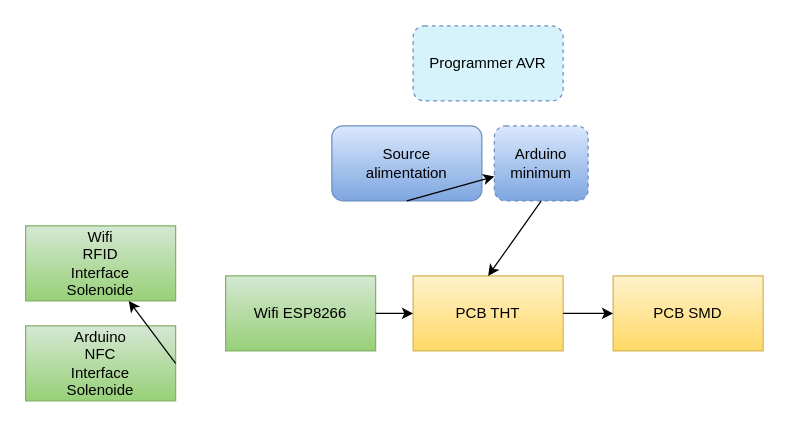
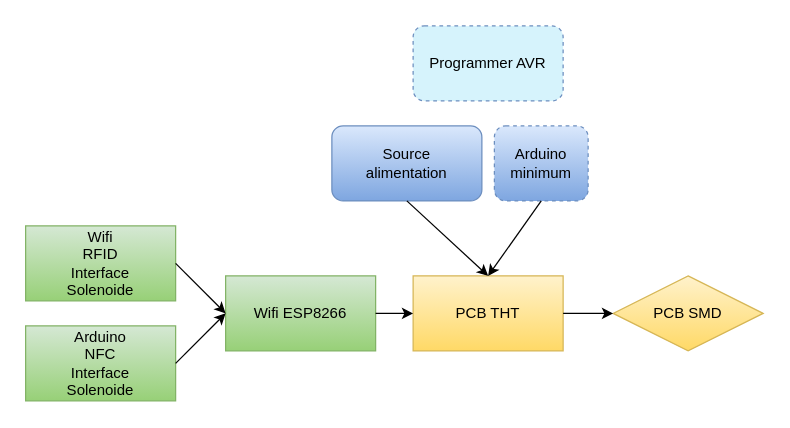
  <mxCell id="0" />
  <mxCell id="1" parent="0" />
  <mxCell id="2" value="" style="group" vertex="1" connectable="0" parent="1"><mxGeometry x="20" y="20" width="590" height="300" as="geometry" /></mxCell>
  <mxCell id="3" value="&lt;div&gt;Source &lt;br&gt;&lt;/div&gt;&lt;div&gt;alimentation&lt;/div&gt;" style="rounded=1;whiteSpace=wrap;html=1;dashed=0;fillColor=#dae8fc;gradientColor=#7ea6e0;strokeColor=#6c8ebf;" parent="2" vertex="1"><mxGeometry x="245" y="80" width="120" height="60" as="geometry" /></mxCell>
  <mxCell id="4" value="&lt;div&gt;Arduino&lt;/div&gt;&lt;div&gt;minimum&lt;br&gt;&lt;/div&gt;" style="rounded=1;whiteSpace=wrap;html=1;dashed=1;fillColor=#dae8fc;gradientColor=#7ea6e0;strokeColor=#6c8ebf;" parent="2" vertex="1"><mxGeometry x="375" y="80" width="75" height="60" as="geometry" /></mxCell>
  <mxCell id="5" value="&lt;div&gt;Wifi&lt;/div&gt;&lt;div&gt;RFID&lt;/div&gt;&lt;div&gt;Interface&lt;/div&gt;&lt;div&gt;Solenoide&lt;br&gt;&lt;/div&gt;" style="rounded=0;whiteSpace=wrap;html=1;fillColor=#d5e8d4;gradientColor=#97d077;strokeColor=#82b366;" parent="2" vertex="1"><mxGeometry y="160" width="120" height="60" as="geometry" /></mxCell>
  <mxCell id="6" value="Wifi ESP8266" style="rounded=0;whiteSpace=wrap;html=1;fillColor=#d5e8d4;gradientColor=#97d077;strokeColor=#82b366;" parent="2" vertex="1"><mxGeometry x="160" y="200" width="120" height="60" as="geometry" /></mxCell>
  <mxCell id="7" value="PCB THT" style="rounded=0;whiteSpace=wrap;html=1;fillColor=#fff2cc;gradientColor=#ffd966;strokeColor=#d6b656;" parent="2" vertex="1"><mxGeometry x="310" y="200" width="120" height="60" as="geometry" /></mxCell>
- <mxCell id="8" value="PCB SMD" style="rounded=0;whiteSpace=wrap;html=1;fillColor=#fff2cc;gradientColor=#ffd966;strokeColor=#d6b656;" parent="2" vertex="1"><mxGeometry x="470" y="200" width="120" height="60" as="geometry" /></mxCell>
+ <mxCell id="8" value="PCB SMD" style="rhombus;whiteSpace=wrap;html=1;fillColor=#fff2cc;gradientColor=#ffd966;strokeColor=#d6b656;" parent="2" vertex="1"><mxGeometry x="470" y="200" width="120" height="60" as="geometry" /></mxCell>
  <mxCell id="9" value="&lt;div&gt;Arduino&lt;/div&gt;&lt;div&gt;NFC&lt;br&gt;&lt;/div&gt;&lt;div&gt;Interface&lt;/div&gt;&lt;div&gt;Solenoide&lt;br&gt;&lt;/div&gt;" style="rounded=0;whiteSpace=wrap;html=1;fillColor=#d5e8d4;gradientColor=#97d077;strokeColor=#82b366;" parent="2" vertex="1"><mxGeometry y="240" width="120" height="60" as="geometry" /></mxCell>
- <mxCell id="11" value="" style="endArrow=classic;html=1;rounded=0;exitX=1;exitY=0.5;exitDx=0;exitDy=0;" parent="2" source="9" target="5" edge="1"><mxGeometry width="50" height="50" relative="1" as="geometry"><mxPoint x="130" y="190" as="sourcePoint" /><mxPoint x="170" y="210" as="targetPoint" /></mxGeometry></mxCell>
+ <mxCell id="10" value="" style="endArrow=classic;html=1;rounded=0;exitX=1;exitY=0.5;exitDx=0;exitDy=0;entryX=0;entryY=0.5;entryDx=0;entryDy=0;" parent="2" source="5" target="6" edge="1"><mxGeometry width="50" height="50" relative="1" as="geometry"><mxPoint x="210" y="220" as="sourcePoint" /><mxPoint x="150" y="190" as="targetPoint" /></mxGeometry></mxCell>
+ <mxCell id="11" value="" style="endArrow=classic;html=1;rounded=0;exitX=1;exitY=0.5;exitDx=0;exitDy=0;entryX=0;entryY=0.5;entryDx=0;entryDy=0;" parent="2" source="9" target="6" edge="1"><mxGeometry width="50" height="50" relative="1" as="geometry"><mxPoint x="130" y="190" as="sourcePoint" /><mxPoint x="170" y="210" as="targetPoint" /></mxGeometry></mxCell>
  <mxCell id="12" value="" style="endArrow=classic;html=1;rounded=0;exitX=1;exitY=0.5;exitDx=0;exitDy=0;entryX=0;entryY=0.5;entryDx=0;entryDy=0;" parent="2" source="6" target="7" edge="1"><mxGeometry width="50" height="50" relative="1" as="geometry"><mxPoint x="130" y="260" as="sourcePoint" /><mxPoint x="170" y="240" as="targetPoint" /></mxGeometry></mxCell>
  <mxCell id="13" value="" style="endArrow=classic;html=1;rounded=0;exitX=1;exitY=0.5;exitDx=0;exitDy=0;entryX=0;entryY=0.5;entryDx=0;entryDy=0;" parent="2" source="7" target="8" edge="1"><mxGeometry width="50" height="50" relative="1" as="geometry"><mxPoint x="290" y="240" as="sourcePoint" /><mxPoint x="320" y="240" as="targetPoint" /></mxGeometry></mxCell>
- <mxCell id="14" value="" style="endArrow=classic;html=1;rounded=0;exitX=0.5;exitY=1;exitDx=0;exitDy=0;" parent="2" source="3" target="4" edge="1"><mxGeometry width="50" height="50" relative="1" as="geometry"><mxPoint x="210" y="220" as="sourcePoint" /><mxPoint x="260" y="170" as="targetPoint" /></mxGeometry></mxCell>
+ <mxCell id="14" value="" style="endArrow=classic;html=1;rounded=0;entryX=0.5;entryY=0;entryDx=0;entryDy=0;exitX=0.5;exitY=1;exitDx=0;exitDy=0;" parent="2" source="3" target="7" edge="1"><mxGeometry width="50" height="50" relative="1" as="geometry"><mxPoint x="210" y="220" as="sourcePoint" /><mxPoint x="260" y="170" as="targetPoint" /></mxGeometry></mxCell>
  <mxCell id="15" value="" style="endArrow=classic;html=1;rounded=0;entryX=0.5;entryY=0;entryDx=0;entryDy=0;exitX=0.5;exitY=1;exitDx=0;exitDy=0;" parent="2" source="4" target="7" edge="1"><mxGeometry width="50" height="50" relative="1" as="geometry"><mxPoint x="315" y="150" as="sourcePoint" /><mxPoint x="380" y="210" as="targetPoint" /></mxGeometry></mxCell>
  <mxCell id="16" value="Programmer AVR" style="rounded=1;whiteSpace=wrap;html=1;dashed=1;fillColor=#D6F3FC;strokeColor=#6c8ebf;" vertex="1" parent="2"><mxGeometry x="310" width="120" height="60" as="geometry" /></mxCell>
